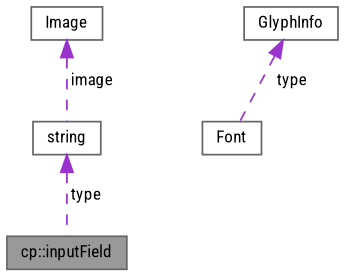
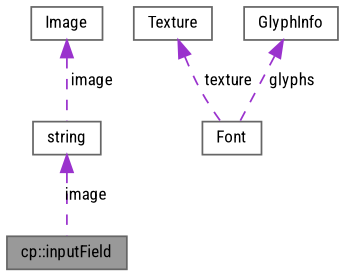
  digraph {
    fontname="Roboto Condensed"
    node [color=gray40 fillcolor=white fontname="Roboto Condensed" fontsize=10 shape=box style=filled]
    edge [color=darkorchid3 dir=back fontname="Roboto Condensed" fontsize=10 labelfontname=Helvetica labelfontsize=10 style=dashed]
    n1 [fillcolor=grey60 fontcolor=black height=0.2 label="cp::inputField" width=0.4]
    n2 [height=0.2 label=Font width=0.4]
    n3 [height=0.2 label=string width=0.4]
+   n4 [height=0.2 label=Texture width=0.4]
    n5 [height=0.2 label=GlyphInfo width=0.4]
    n6 [height=0.2 label=Image width=0.4]
-   n3 -> n1 [label=" type"]
-   n5 -> n2 [label=" type"]
+   n3 -> n1 [label=" image"]
+   n4 -> n2 [label=" texture"]
+   n5 -> n2 [label=" glyphs"]
    n6 -> n3 [label=" image"]
  }
